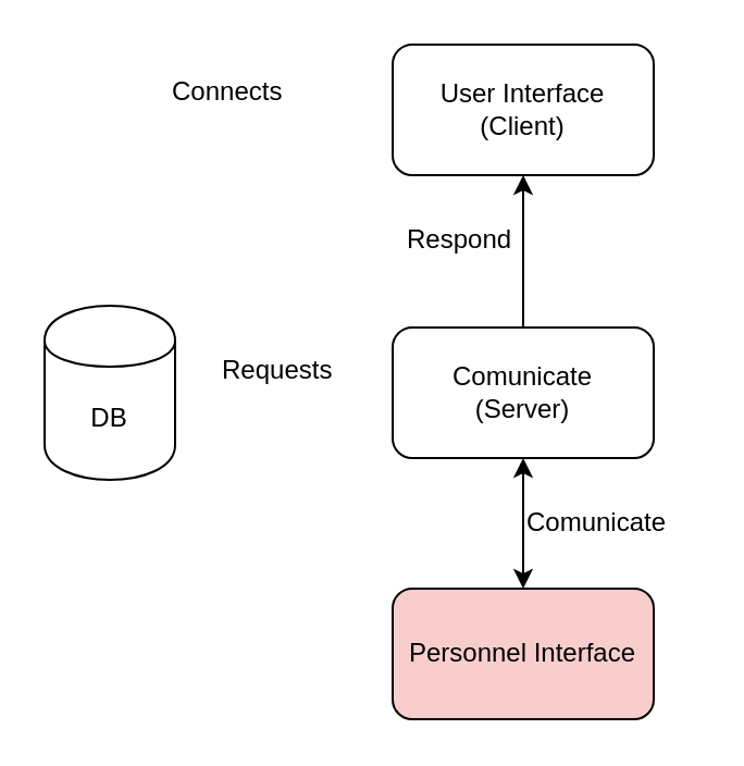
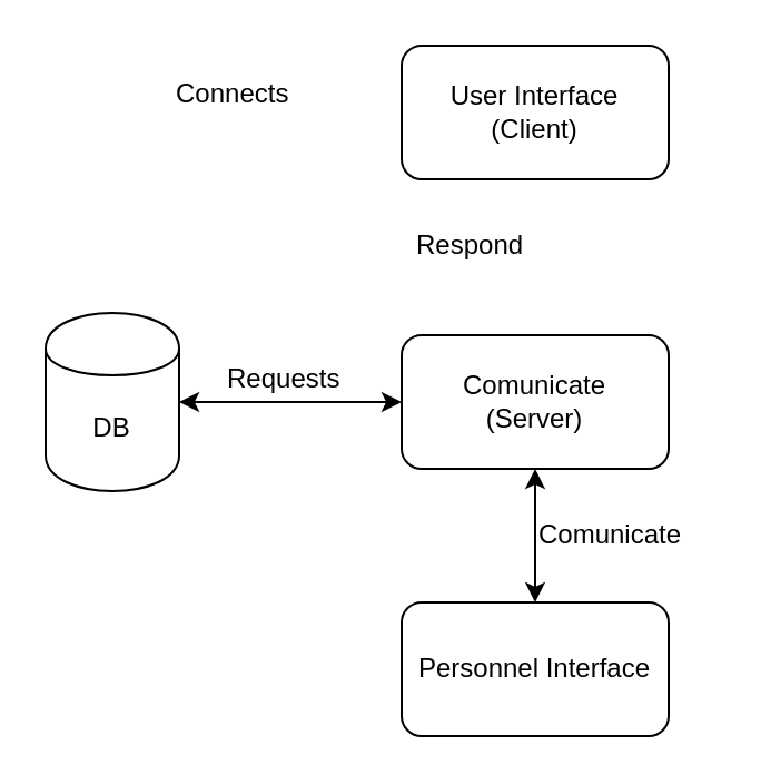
  <mxCell id="0" />
  <mxCell id="1" parent="0" />
  <mxCell id="2" value="User Interface&lt;br&gt;(Client)" style="rounded=1;whiteSpace=wrap;html=1;" parent="1" vertex="1"><mxGeometry x="180" y="20" width="120" height="60" as="geometry" /></mxCell>
  <mxCell id="3" value="DB" style="shape=cylinder;whiteSpace=wrap;html=1;boundedLbl=1;backgroundOutline=1;" parent="1" vertex="1"><mxGeometry x="20" y="140" width="60" height="80" as="geometry" /></mxCell>
  <mxCell id="4" value="Comunicate&lt;br&gt;(Server)" style="rounded=1;whiteSpace=wrap;html=1;" parent="1" vertex="1"><mxGeometry x="180" y="150" width="120" height="60" as="geometry" /></mxCell>
+ <mxCell id="5" value="" style="endArrow=classic;startArrow=classic;html=1;entryX=0;entryY=0.5;entryDx=0;entryDy=0;exitX=1;exitY=0.5;exitDx=0;exitDy=0;" parent="1" source="3" target="4" edge="1"><mxGeometry width="50" height="50" relative="1" as="geometry"><mxPoint x="20" y="280" as="sourcePoint" /><mxPoint x="70" y="230" as="targetPoint" /></mxGeometry></mxCell>
  <mxCell id="6" value="Connects" style="text;html=1;resizable=0;points=[];autosize=1;align=left;verticalAlign=top;spacingTop=-4;" parent="1" vertex="1"><mxGeometry x="77" y="32" width="70" height="20" as="geometry" /></mxCell>
  <mxCell id="7" value="Requests" style="text;html=1;resizable=0;points=[];autosize=1;align=left;verticalAlign=top;spacingTop=-4;" parent="1" vertex="1"><mxGeometry x="100" y="160" width="70" height="20" as="geometry" /></mxCell>
- <mxCell id="8" value="" style="endArrow=classic;html=1;exitX=0.5;exitY=0;exitDx=0;exitDy=0;entryX=0.5;entryY=1;entryDx=0;entryDy=0;" parent="1" source="4" target="2" edge="1"><mxGeometry width="50" height="50" relative="1" as="geometry"><mxPoint x="370" y="150" as="sourcePoint" /><mxPoint x="420" y="100" as="targetPoint" /></mxGeometry></mxCell>
  <mxCell id="9" value="Respond" style="text;html=1;resizable=0;points=[];autosize=1;align=left;verticalAlign=top;spacingTop=-4;" parent="1" vertex="1"><mxGeometry x="185" y="100" width="60" height="20" as="geometry" /></mxCell>
- <mxCell id="10" value="Personnel Interface" style="rounded=1;whiteSpace=wrap;html=1;fillColor=#f8cecc;" parent="1" vertex="1"><mxGeometry x="180" y="270" width="120" height="60" as="geometry" /></mxCell>
+ <mxCell id="10" value="Personnel Interface" style="rounded=1;whiteSpace=wrap;html=1;" parent="1" vertex="1"><mxGeometry x="180" y="270" width="120" height="60" as="geometry" /></mxCell>
  <mxCell id="11" value="" style="endArrow=classic;startArrow=classic;html=1;entryX=0.5;entryY=1;entryDx=0;entryDy=0;exitX=0.5;exitY=0;exitDx=0;exitDy=0;" parent="1" source="10" target="4" edge="1"><mxGeometry width="50" height="50" relative="1" as="geometry"><mxPoint x="20" y="400" as="sourcePoint" /><mxPoint x="70" y="350" as="targetPoint" /></mxGeometry></mxCell>
  <mxCell id="12" value="Comunicate" style="text;html=1;resizable=0;points=[];autosize=1;align=left;verticalAlign=top;spacingTop=-4;" parent="1" vertex="1"><mxGeometry x="240" y="230" width="80" height="20" as="geometry" /></mxCell>
